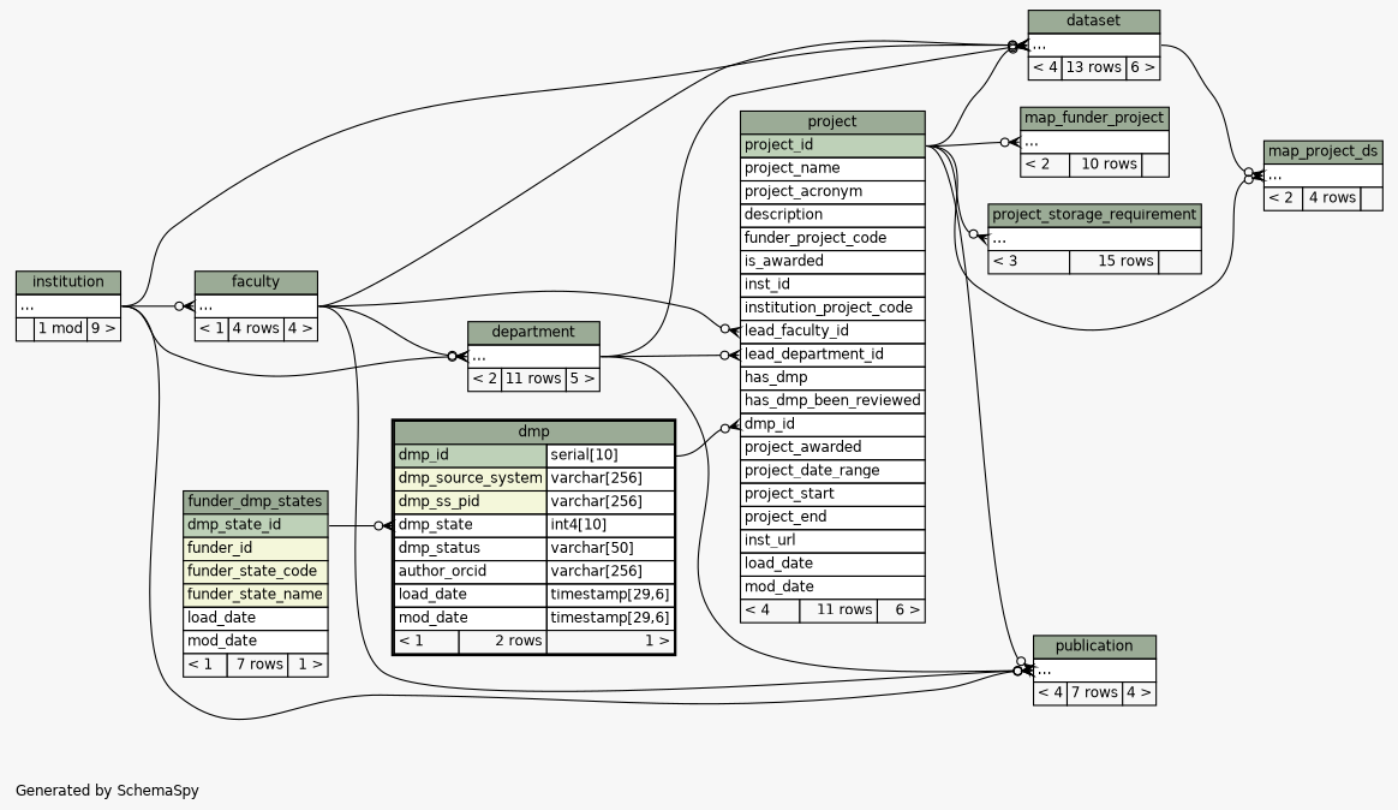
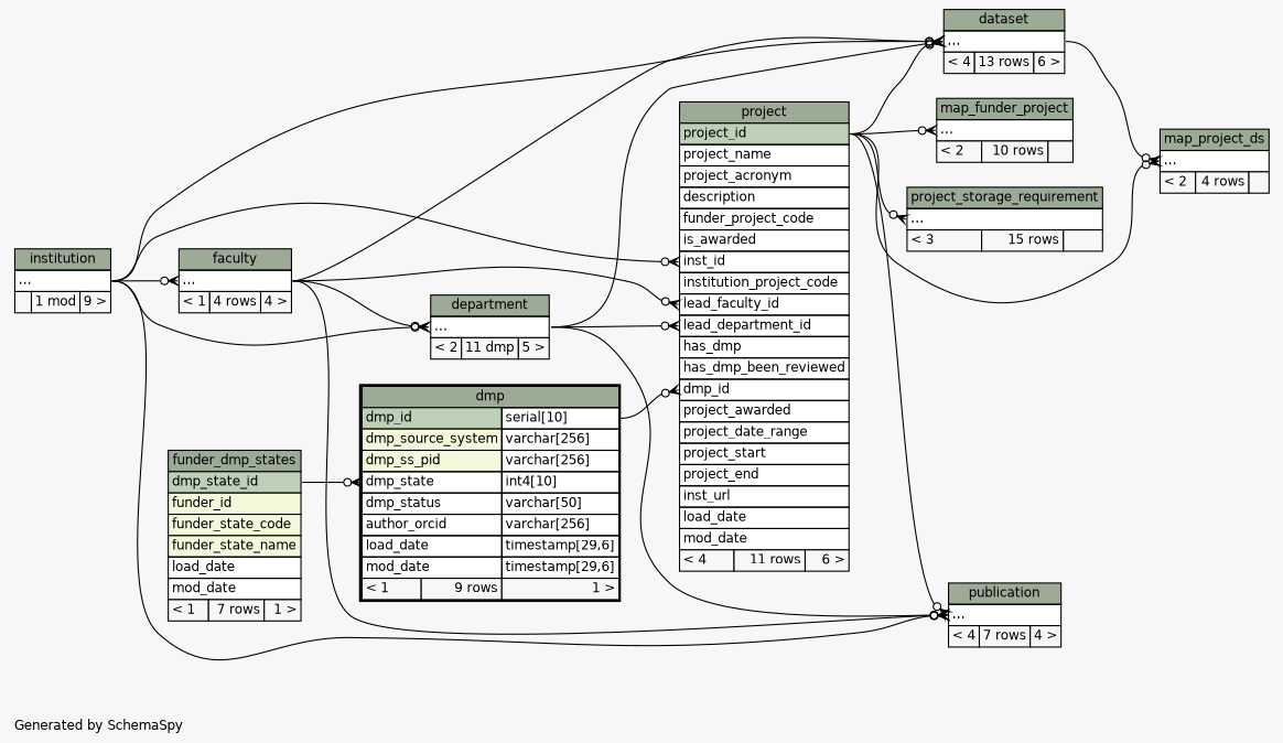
  digraph {
    bgcolor="#f7f7f7"
    fontname=Helvetica
    fontsize=11
    label="\nGenerated by SchemaSpy"
    labeljust=l
    nodesep=0.18
    rankdir=RL
    ranksep=0.46
    node [fontname=Helvetica fontsize=11 shape=plaintext]
    edge [arrowhead=none arrowsize=0.8 arrowtail=crowodot dir=back headport="elipses:e" tailport="elipses:w"]
    n1 [label=<     <TABLE BORDER="0" CELLBORDER="1" CELLSPACING="0" BGCOLOR="#ffffff">       <TR><TD COLSPAN="3" BGCOLOR="#9bab96" ALIGN="CENTER">dataset</TD></TR>       <TR><TD PORT="elipses" COLSPAN="3" ALIGN="LEFT">...</TD></TR>       <TR><TD ALIGN="LEFT" BGCOLOR="#f7f7f7">&lt; 4</TD><TD ALIGN="RIGHT" BGCOLOR="#f7f7f7">13 rows</TD><TD ALIGN="RIGHT" BGCOLOR="#f7f7f7">6 &gt;</TD></TR>     </TABLE>>]
    n2 [label=<     <TABLE BORDER="0" CELLBORDER="1" CELLSPACING="0" BGCOLOR="#ffffff">       <TR><TD COLSPAN="3" BGCOLOR="#9bab96" ALIGN="CENTER">institution</TD></TR>       <TR><TD PORT="elipses" COLSPAN="3" ALIGN="LEFT">...</TD></TR>       <TR><TD ALIGN="LEFT" BGCOLOR="#f7f7f7">  </TD><TD ALIGN="RIGHT" BGCOLOR="#f7f7f7">1 mod</TD><TD ALIGN="RIGHT" BGCOLOR="#f7f7f7">9 &gt;</TD></TR>     </TABLE>>]
-   n3 [label=<     <TABLE BORDER="0" CELLBORDER="1" CELLSPACING="0" BGCOLOR="#ffffff">       <TR><TD COLSPAN="3" BGCOLOR="#9bab96" ALIGN="CENTER">department</TD></TR>       <TR><TD PORT="elipses" COLSPAN="3" ALIGN="LEFT">...</TD></TR>       <TR><TD ALIGN="LEFT" BGCOLOR="#f7f7f7">&lt; 2</TD><TD ALIGN="RIGHT" BGCOLOR="#f7f7f7">11 rows</TD><TD ALIGN="RIGHT" BGCOLOR="#f7f7f7">5 &gt;</TD></TR>     </TABLE>>]
+   n3 [label=<     <TABLE BORDER="0" CELLBORDER="1" CELLSPACING="0" BGCOLOR="#ffffff">       <TR><TD COLSPAN="3" BGCOLOR="#9bab96" ALIGN="CENTER">department</TD></TR>       <TR><TD PORT="elipses" COLSPAN="3" ALIGN="LEFT">...</TD></TR>       <TR><TD ALIGN="LEFT" BGCOLOR="#f7f7f7">&lt; 2</TD><TD ALIGN="RIGHT" BGCOLOR="#f7f7f7">11 dmp</TD><TD ALIGN="RIGHT" BGCOLOR="#f7f7f7">5 &gt;</TD></TR>     </TABLE>>]
    n4 [label=<     <TABLE BORDER="0" CELLBORDER="1" CELLSPACING="0" BGCOLOR="#ffffff">       <TR><TD COLSPAN="3" BGCOLOR="#9bab96" ALIGN="CENTER">faculty</TD></TR>       <TR><TD PORT="elipses" COLSPAN="3" ALIGN="LEFT">...</TD></TR>       <TR><TD ALIGN="LEFT" BGCOLOR="#f7f7f7">&lt; 1</TD><TD ALIGN="RIGHT" BGCOLOR="#f7f7f7">4 rows</TD><TD ALIGN="RIGHT" BGCOLOR="#f7f7f7">4 &gt;</TD></TR>     </TABLE>>]
    n5 [label=<     <TABLE BORDER="0" CELLBORDER="1" CELLSPACING="0" BGCOLOR="#ffffff">       <TR><TD COLSPAN="3" BGCOLOR="#9bab96" ALIGN="CENTER">project</TD></TR>       <TR><TD PORT="project_id" COLSPAN="3" BGCOLOR="#bed1b8" ALIGN="LEFT">project_id</TD></TR>       <TR><TD PORT="project_name" COLSPAN="3" ALIGN="LEFT">project_name</TD></TR>       <TR><TD PORT="project_acronym" COLSPAN="3" ALIGN="LEFT">project_acronym</TD></TR>       <TR><TD PORT="description" COLSPAN="3" ALIGN="LEFT">description</TD></TR>       <TR><TD PORT="funder_project_code" COLSPAN="3" ALIGN="LEFT">funder_project_code</TD></TR>       <TR><TD PORT="is_awarded" COLSPAN="3" ALIGN="LEFT">is_awarded</TD></TR>       <TR><TD PORT="inst_id" COLSPAN="3" ALIGN="LEFT">inst_id</TD></TR>       <TR><TD PORT="institution_project_code" COLSPAN="3" ALIGN="LEFT">institution_project_code</TD></TR>       <TR><TD PORT="lead_faculty_id" COLSPAN="3" ALIGN="LEFT">lead_faculty_id</TD></TR>       <TR><TD PORT="lead_department_id" COLSPAN="3" ALIGN="LEFT">lead_department_id</TD></TR>       <TR><TD PORT="has_dmp" COLSPAN="3" ALIGN="LEFT">has_dmp</TD></TR>       <TR><TD PORT="has_dmp_been_reviewed" COLSPAN="3" ALIGN="LEFT">has_dmp_been_reviewed</TD></TR>       <TR><TD PORT="dmp_id" COLSPAN="3" ALIGN="LEFT">dmp_id</TD></TR>       <TR><TD PORT="project_awarded" COLSPAN="3" ALIGN="LEFT">project_awarded</TD></TR>       <TR><TD PORT="project_date_range" COLSPAN="3" ALIGN="LEFT">project_date_range</TD></TR>       <TR><TD PORT="project_start" COLSPAN="3" ALIGN="LEFT">project_start</TD></TR>       <TR><TD PORT="project_end" COLSPAN="3" ALIGN="LEFT">project_end</TD></TR>       <TR><TD PORT="inst_url" COLSPAN="3" ALIGN="LEFT">inst_url</TD></TR>       <TR><TD PORT="load_date" COLSPAN="3" ALIGN="LEFT">load_date</TD></TR>       <TR><TD PORT="mod_date" COLSPAN="3" ALIGN="LEFT">mod_date</TD></TR>       <TR><TD ALIGN="LEFT" BGCOLOR="#f7f7f7">&lt; 4</TD><TD ALIGN="RIGHT" BGCOLOR="#f7f7f7">11 rows</TD><TD ALIGN="RIGHT" BGCOLOR="#f7f7f7">6 &gt;</TD></TR>     </TABLE>>]
-   n6 [label=<     <TABLE BORDER="2" CELLBORDER="1" CELLSPACING="0" BGCOLOR="#ffffff">       <TR><TD COLSPAN="3" BGCOLOR="#9bab96" ALIGN="CENTER">dmp</TD></TR>       <TR><TD PORT="dmp_id" COLSPAN="2" BGCOLOR="#bed1b8" ALIGN="LEFT">dmp_id</TD><TD PORT="dmp_id.type" ALIGN="LEFT">serial[10]</TD></TR>       <TR><TD PORT="dmp_source_system" COLSPAN="2" BGCOLOR="#f4f7da" ALIGN="LEFT">dmp_source_system</TD><TD PORT="dmp_source_system.type" ALIGN="LEFT">varchar[256]</TD></TR>       <TR><TD PORT="dmp_ss_pid" COLSPAN="2" BGCOLOR="#f4f7da" ALIGN="LEFT">dmp_ss_pid</TD><TD PORT="dmp_ss_pid.type" ALIGN="LEFT">varchar[256]</TD></TR>       <TR><TD PORT="dmp_state" COLSPAN="2" ALIGN="LEFT">dmp_state</TD><TD PORT="dmp_state.type" ALIGN="LEFT">int4[10]</TD></TR>       <TR><TD PORT="dmp_status" COLSPAN="2" ALIGN="LEFT">dmp_status</TD><TD PORT="dmp_status.type" ALIGN="LEFT">varchar[50]</TD></TR>       <TR><TD PORT="author_orcid" COLSPAN="2" ALIGN="LEFT">author_orcid</TD><TD PORT="author_orcid.type" ALIGN="LEFT">varchar[256]</TD></TR>       <TR><TD PORT="load_date" COLSPAN="2" ALIGN="LEFT">load_date</TD><TD PORT="load_date.type" ALIGN="LEFT">timestamp[29,6]</TD></TR>       <TR><TD PORT="mod_date" COLSPAN="2" ALIGN="LEFT">mod_date</TD><TD PORT="mod_date.type" ALIGN="LEFT">timestamp[29,6]</TD></TR>       <TR><TD ALIGN="LEFT" BGCOLOR="#f7f7f7">&lt; 1</TD><TD ALIGN="RIGHT" BGCOLOR="#f7f7f7">2 rows</TD><TD ALIGN="RIGHT" BGCOLOR="#f7f7f7">1 &gt;</TD></TR>     </TABLE>>]
+   n6 [label=<     <TABLE BORDER="2" CELLBORDER="1" CELLSPACING="0" BGCOLOR="#ffffff">       <TR><TD COLSPAN="3" BGCOLOR="#9bab96" ALIGN="CENTER">dmp</TD></TR>       <TR><TD PORT="dmp_id" COLSPAN="2" BGCOLOR="#bed1b8" ALIGN="LEFT">dmp_id</TD><TD PORT="dmp_id.type" ALIGN="LEFT">serial[10]</TD></TR>       <TR><TD PORT="dmp_source_system" COLSPAN="2" BGCOLOR="#f4f7da" ALIGN="LEFT">dmp_source_system</TD><TD PORT="dmp_source_system.type" ALIGN="LEFT">varchar[256]</TD></TR>       <TR><TD PORT="dmp_ss_pid" COLSPAN="2" BGCOLOR="#f4f7da" ALIGN="LEFT">dmp_ss_pid</TD><TD PORT="dmp_ss_pid.type" ALIGN="LEFT">varchar[256]</TD></TR>       <TR><TD PORT="dmp_state" COLSPAN="2" ALIGN="LEFT">dmp_state</TD><TD PORT="dmp_state.type" ALIGN="LEFT">int4[10]</TD></TR>       <TR><TD PORT="dmp_status" COLSPAN="2" ALIGN="LEFT">dmp_status</TD><TD PORT="dmp_status.type" ALIGN="LEFT">varchar[50]</TD></TR>       <TR><TD PORT="author_orcid" COLSPAN="2" ALIGN="LEFT">author_orcid</TD><TD PORT="author_orcid.type" ALIGN="LEFT">varchar[256]</TD></TR>       <TR><TD PORT="load_date" COLSPAN="2" ALIGN="LEFT">load_date</TD><TD PORT="load_date.type" ALIGN="LEFT">timestamp[29,6]</TD></TR>       <TR><TD PORT="mod_date" COLSPAN="2" ALIGN="LEFT">mod_date</TD><TD PORT="mod_date.type" ALIGN="LEFT">timestamp[29,6]</TD></TR>       <TR><TD ALIGN="LEFT" BGCOLOR="#f7f7f7">&lt; 1</TD><TD ALIGN="RIGHT" BGCOLOR="#f7f7f7">9 rows</TD><TD ALIGN="RIGHT" BGCOLOR="#f7f7f7">1 &gt;</TD></TR>     </TABLE>>]
    n7 [label=<     <TABLE BORDER="0" CELLBORDER="1" CELLSPACING="0" BGCOLOR="#ffffff">       <TR><TD COLSPAN="3" BGCOLOR="#9bab96" ALIGN="CENTER">funder_dmp_states</TD></TR>       <TR><TD PORT="dmp_state_id" COLSPAN="3" BGCOLOR="#bed1b8" ALIGN="LEFT">dmp_state_id</TD></TR>       <TR><TD PORT="funder_id" COLSPAN="3" BGCOLOR="#f4f7da" ALIGN="LEFT">funder_id</TD></TR>       <TR><TD PORT="funder_state_code" COLSPAN="3" BGCOLOR="#f4f7da" ALIGN="LEFT">funder_state_code</TD></TR>       <TR><TD PORT="funder_state_name" COLSPAN="3" BGCOLOR="#f4f7da" ALIGN="LEFT">funder_state_name</TD></TR>       <TR><TD PORT="load_date" COLSPAN="3" ALIGN="LEFT">load_date</TD></TR>       <TR><TD PORT="mod_date" COLSPAN="3" ALIGN="LEFT">mod_date</TD></TR>       <TR><TD ALIGN="LEFT" BGCOLOR="#f7f7f7">&lt; 1</TD><TD ALIGN="RIGHT" BGCOLOR="#f7f7f7">7 rows</TD><TD ALIGN="RIGHT" BGCOLOR="#f7f7f7">1 &gt;</TD></TR>     </TABLE>>]
    n8 [label=<     <TABLE BORDER="0" CELLBORDER="1" CELLSPACING="0" BGCOLOR="#ffffff">       <TR><TD COLSPAN="3" BGCOLOR="#9bab96" ALIGN="CENTER">map_funder_project</TD></TR>       <TR><TD PORT="elipses" COLSPAN="3" ALIGN="LEFT">...</TD></TR>       <TR><TD ALIGN="LEFT" BGCOLOR="#f7f7f7">&lt; 2</TD><TD ALIGN="RIGHT" BGCOLOR="#f7f7f7">10 rows</TD><TD ALIGN="RIGHT" BGCOLOR="#f7f7f7">  </TD></TR>     </TABLE>>]
    n9 [label=<     <TABLE BORDER="0" CELLBORDER="1" CELLSPACING="0" BGCOLOR="#ffffff">       <TR><TD COLSPAN="3" BGCOLOR="#9bab96" ALIGN="CENTER">map_project_ds</TD></TR>       <TR><TD PORT="elipses" COLSPAN="3" ALIGN="LEFT">...</TD></TR>       <TR><TD ALIGN="LEFT" BGCOLOR="#f7f7f7">&lt; 2</TD><TD ALIGN="RIGHT" BGCOLOR="#f7f7f7">4 rows</TD><TD ALIGN="RIGHT" BGCOLOR="#f7f7f7">  </TD></TR>     </TABLE>>]
    n10 [label=<     <TABLE BORDER="0" CELLBORDER="1" CELLSPACING="0" BGCOLOR="#ffffff">       <TR><TD COLSPAN="3" BGCOLOR="#9bab96" ALIGN="CENTER">publication</TD></TR>       <TR><TD PORT="elipses" COLSPAN="3" ALIGN="LEFT">...</TD></TR>       <TR><TD ALIGN="LEFT" BGCOLOR="#f7f7f7">&lt; 4</TD><TD ALIGN="RIGHT" BGCOLOR="#f7f7f7">7 rows</TD><TD ALIGN="RIGHT" BGCOLOR="#f7f7f7">4 &gt;</TD></TR>     </TABLE>>]
    n11 [label=<     <TABLE BORDER="0" CELLBORDER="1" CELLSPACING="0" BGCOLOR="#ffffff">       <TR><TD COLSPAN="3" BGCOLOR="#9bab96" ALIGN="CENTER">project_storage_requirement</TD></TR>       <TR><TD PORT="elipses" COLSPAN="3" ALIGN="LEFT">...</TD></TR>       <TR><TD ALIGN="LEFT" BGCOLOR="#f7f7f7">&lt; 3</TD><TD ALIGN="RIGHT" BGCOLOR="#f7f7f7">15 rows</TD><TD ALIGN="RIGHT" BGCOLOR="#f7f7f7">  </TD></TR>     </TABLE>>]
    n1 -> n2
    n1 -> n3
    n1 -> n4
    n1 -> n5 [headport="project_id:e"]
    n3 -> n2
    n3 -> n4
    n4 -> n2
+   n5 -> n2 [tailport="inst_id:w"]
    n5 -> n3 [tailport="lead_department_id:w"]
    n5 -> n4 [tailport="lead_faculty_id:w"]
    n5 -> n6 [headport="dmp_id.type:e" tailport="dmp_id:w"]
    n6 -> n7 [headport="dmp_state_id:e" tailport="dmp_state:w"]
    n8 -> n5 [headport="project_id:e"]
    n9 -> n1
    n9 -> n5 [headport="project_id:e"]
    n10 -> n2
    n10 -> n3
    n10 -> n4
    n10 -> n5 [headport="project_id:e"]
    n11 -> n5 [headport="project_id:e"]
  }
